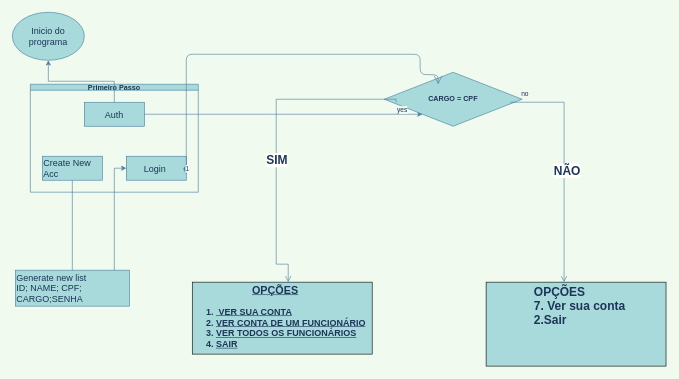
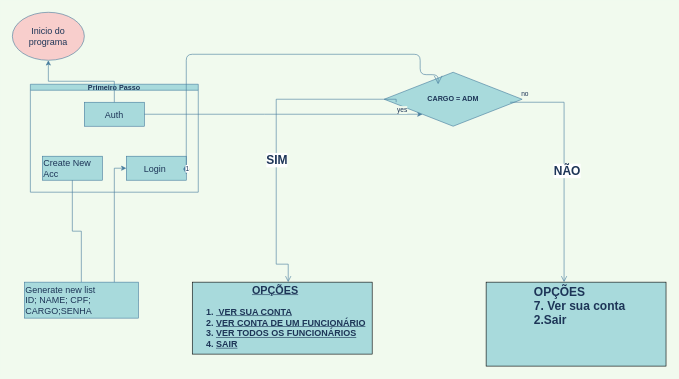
  <mxCell id="0" />
  <mxCell id="1" parent="0" />
- <mxCell id="2" value="&lt;font style=&quot;font-size: 15px;&quot;&gt;Inicio do programa&lt;/font&gt;" style="ellipse;whiteSpace=wrap;html=1;align=center;newEdgeStyle={&quot;edgeStyle&quot;:&quot;entityRelationEdgeStyle&quot;,&quot;startArrow&quot;:&quot;none&quot;,&quot;endArrow&quot;:&quot;none&quot;,&quot;segment&quot;:10,&quot;curved&quot;:1};treeFolding=1;treeMoving=1;fillColor=#A8DADC;strokeColor=#457B9D;fontColor=#1D3557;" vertex="1" parent="1"><mxGeometry x="20" width="120" height="80" as="geometry" y="20" /></mxCell>
+ <mxCell id="2" value="&lt;font style=&quot;font-size: 15px;&quot;&gt;Inicio do programa&lt;/font&gt;" style="ellipse;whiteSpace=wrap;html=1;align=center;newEdgeStyle={&quot;edgeStyle&quot;:&quot;entityRelationEdgeStyle&quot;,&quot;startArrow&quot;:&quot;none&quot;,&quot;endArrow&quot;:&quot;none&quot;,&quot;segment&quot;:10,&quot;curved&quot;:1};treeFolding=1;treeMoving=1;fillColor=#f8cecc;strokeColor=#457B9D;fontColor=#1D3557;" vertex="1" parent="1"><mxGeometry x="20" width="120" height="80" as="geometry" y="20" /></mxCell>
  <mxCell id="3" value="Primeiro Passo" style="swimlane;startSize=10;horizontal=1;childLayout=treeLayout;horizontalTree=0;resizable=0;containerType=tree;fillColor=#A8DADC;strokeColor=#457B9D;fontColor=#1D3557;" vertex="1" parent="1"><mxGeometry x="50" y="140" width="280" height="180" as="geometry" /></mxCell>
  <mxCell id="4" value="&lt;font style=&quot;font-size: 15px;&quot;&gt;Auth&lt;/font&gt;" style="whiteSpace=wrap;html=1;fillColor=#A8DADC;strokeColor=#457B9D;fontColor=#1D3557;" vertex="1" parent="3"><mxGeometry x="90" y="30" width="100" height="40" as="geometry" /></mxCell>
  <mxCell id="5" value="&lt;font style=&quot;font-size: 15px;&quot;&gt;Create New Acc&lt;/font&gt;" style="whiteSpace=wrap;html=1;fillColor=#A8DADC;strokeColor=#457B9D;fontColor=#1D3557;align=left;" vertex="1" parent="3"><mxGeometry x="20" y="120" width="100" height="40" as="geometry" /></mxCell>
  <mxCell id="6" value="" style="edgeStyle=elbowEdgeStyle;elbow=vertical;html=1;rounded=0;labelBackgroundColor=#F1FAEE;strokeColor=#457B9D;fontColor=#1D3557;" edge="1" parent="3" source="4" target="2"><mxGeometry relative="1" as="geometry" /></mxCell>
  <mxCell id="7" value="&lt;font style=&quot;font-size: 15px;&quot;&gt;Login&amp;nbsp;&lt;/font&gt;" style="whiteSpace=wrap;html=1;fillColor=#A8DADC;strokeColor=#457B9D;fontColor=#1D3557;" vertex="1" parent="3"><mxGeometry x="160" y="120" width="100" height="40" as="geometry" /></mxCell>
  <mxCell id="8" value="" style="edgeStyle=elbowEdgeStyle;elbow=vertical;html=1;rounded=0;labelBackgroundColor=#F1FAEE;strokeColor=#457B9D;fontColor=#1D3557;" edge="1" parent="3" source="4" target="12"><mxGeometry relative="1" as="geometry" /></mxCell>
  <mxCell id="9" style="edgeStyle=orthogonalEdgeStyle;rounded=0;orthogonalLoop=1;jettySize=auto;html=1;exitX=1;exitY=0.5;exitDx=0;exitDy=0;labelBackgroundColor=#F1FAEE;strokeColor=#457B9D;fontColor=#1D3557;" edge="1" parent="1" source="10" target="7"><mxGeometry relative="1" as="geometry"><Array as="points"><mxPoint x="190" y="280" /></Array></mxGeometry></mxCell>
- <mxCell id="10" value="&lt;font style=&quot;font-size: 15px;&quot;&gt;Generate new list&lt;br&gt;ID; NAME; CPF; CARGO;SENHA&lt;/font&gt;" style="whiteSpace=wrap;html=1;align=left;verticalAlign=middle;treeFolding=1;treeMoving=1;newEdgeStyle={&quot;edgeStyle&quot;:&quot;elbowEdgeStyle&quot;,&quot;startArrow&quot;:&quot;none&quot;,&quot;endArrow&quot;:&quot;none&quot;};fillColor=#A8DADC;strokeColor=#457B9D;fontColor=#1D3557;" vertex="1" parent="1"><mxGeometry x="25" y="450" width="190" height="60" as="geometry" /></mxCell>
+ <mxCell id="10" value="&lt;font style=&quot;font-size: 15px;&quot;&gt;Generate new list&lt;br&gt;ID; NAME; CPF; CARGO;SENHA&lt;/font&gt;" style="whiteSpace=wrap;html=1;align=left;verticalAlign=middle;treeFolding=1;treeMoving=1;newEdgeStyle={&quot;edgeStyle&quot;:&quot;elbowEdgeStyle&quot;,&quot;startArrow&quot;:&quot;none&quot;,&quot;endArrow&quot;:&quot;none&quot;};fillColor=#A8DADC;strokeColor=#457B9D;fontColor=#1D3557;" vertex="1" parent="1"><mxGeometry x="40" y="470" width="190" height="60" as="geometry" /></mxCell>
  <mxCell id="11" value="" style="edgeStyle=elbowEdgeStyle;elbow=vertical;startArrow=none;endArrow=none;rounded=0;exitX=0.5;exitY=1;exitDx=0;exitDy=0;labelBackgroundColor=#F1FAEE;strokeColor=#457B9D;fontColor=#1D3557;" edge="1" target="10" parent="1" source="5"><mxGeometry relative="1" as="geometry"><mxPoint x="70" y="400" as="sourcePoint" /></mxGeometry></mxCell>
- <mxCell id="12" value="&lt;div style=&quot;text-align: justify;&quot;&gt;&lt;b style=&quot;background-color: initial;&quot;&gt;CARGO = CPF&lt;/b&gt;&lt;br&gt;&lt;/div&gt;" style="rhombus;whiteSpace=wrap;html=1;fillColor=#A8DADC;strokeColor=#457B9D;fontColor=#1D3557;align=center;" vertex="1" parent="1"><mxGeometry x="640" y="120" width="230" height="90" as="geometry" /></mxCell>
+ <mxCell id="12" value="&lt;div style=&quot;text-align: justify;&quot;&gt;&lt;b style=&quot;background-color: initial;&quot;&gt;CARGO = ADM&lt;/b&gt;&lt;br&gt;&lt;/div&gt;" style="rhombus;whiteSpace=wrap;html=1;fillColor=#A8DADC;strokeColor=#457B9D;fontColor=#1D3557;align=center;" vertex="1" parent="1"><mxGeometry x="640" y="120" width="230" height="90" as="geometry" /></mxCell>
  <mxCell id="13" value="no" style="edgeStyle=orthogonalEdgeStyle;html=1;align=left;verticalAlign=bottom;endArrow=open;endSize=8;strokeColor=#457B9D;rounded=0;labelBackgroundColor=#F1FAEE;fontColor=#1D3557;" edge="1" parent="1" target="19"><mxGeometry x="-0.911" y="5" relative="1" as="geometry"><mxPoint x="1010" y="450" as="targetPoint" /><mxPoint x="850" y="170" as="sourcePoint" /><Array as="points"><mxPoint x="940" y="170" /></Array><mxPoint as="offset" /></mxGeometry></mxCell>
  <mxCell id="14" value="NÃO&lt;span&gt;&lt;br&gt;&lt;/span&gt;" style="edgeLabel;html=1;align=center;verticalAlign=middle;resizable=0;points=[];fontSize=20;fontColor=#1D3557;fontStyle=1" vertex="1" connectable="0" parent="13"><mxGeometry x="0.041" y="4" relative="1" as="geometry"><mxPoint as="offset" /></mxGeometry></mxCell>
  <mxCell id="15" value="yes" style="edgeStyle=orthogonalEdgeStyle;html=1;align=left;verticalAlign=top;endArrow=open;endSize=8;strokeColor=#457B9D;rounded=0;labelBackgroundColor=#F1FAEE;fontColor=#1D3557;" edge="1" parent="1"><mxGeometry x="-1" relative="1" as="geometry"><mxPoint x="480" y="470" as="targetPoint" /><mxPoint x="660" y="170" as="sourcePoint" /><Array as="points"><mxPoint x="460" y="165" /><mxPoint x="460" y="440" /><mxPoint x="480" y="440" /></Array></mxGeometry></mxCell>
  <mxCell id="16" value="SIM" style="edgeLabel;html=1;align=center;verticalAlign=middle;resizable=0;points=[];fontSize=20;fontColor=#1D3557;fontStyle=1" vertex="1" connectable="0" parent="15"><mxGeometry x="0.151" relative="1" as="geometry"><mxPoint as="offset" /></mxGeometry></mxCell>
  <mxCell id="17" value="1" style="endArrow=open;html=1;endSize=12;startArrow=diamondThin;startSize=14;startFill=1;edgeStyle=orthogonalEdgeStyle;align=left;verticalAlign=bottom;rounded=1;sketch=0;fontColor=#1D3557;strokeColor=#457B9D;fillColor=#A8DADC;curved=0;" edge="1" parent="1"><mxGeometry x="-1" y="3" relative="1" as="geometry"><mxPoint x="310" y="290" as="sourcePoint" /><mxPoint x="730" y="140" as="targetPoint" /><Array as="points"><mxPoint x="310" y="90" /><mxPoint x="700" y="90" /><mxPoint x="700" y="124" /></Array></mxGeometry></mxCell>
  <mxCell id="18" value="&lt;h4 style=&quot;margin: 4px 0px 0px; text-decoration: underline;&quot;&gt;&lt;div style=&quot;&quot;&gt;&lt;span style=&quot;font-size: 15px; white-space: pre;&quot;&gt;&#09;&lt;/span&gt;&lt;span style=&quot;font-size: 15px; white-space: pre;&quot;&gt;&#09;&lt;span style=&quot;white-space: pre;&quot;&gt;&#09;&lt;/span&gt;&lt;/span&gt;&lt;font style=&quot;font-size: 18px;&quot;&gt;OPÇÕES&lt;/font&gt;&lt;/div&gt;&lt;ol style=&quot;font-size: 15px;&quot;&gt;&lt;li&gt;&lt;span style=&quot;&quot;&gt;&amp;nbsp;VER SUA CONTA&lt;/span&gt;&lt;/li&gt;&lt;li&gt;VER CONTA DE UM FUNCIONÁRIO&lt;/li&gt;&lt;li&gt;&lt;span style=&quot;&quot;&gt;VER TODOS OS FUNCIONÁRIOS&lt;/span&gt;&lt;/li&gt;&lt;li&gt;&lt;span style=&quot;&quot;&gt;SAIR&lt;/span&gt;&lt;/li&gt;&lt;/ol&gt;&lt;/h4&gt;" style="verticalAlign=top;align=left;overflow=fill;fontSize=12;fontFamily=Helvetica;html=1;rounded=0;sketch=0;fontColor=#1D3557;strokeColor=default;fillColor=#A8DADC;" vertex="1" parent="1"><mxGeometry x="320" y="470" width="300" height="120" as="geometry" /></mxCell>
  <mxCell id="19" value="&lt;p style=&quot;margin:0px;margin-top:4px;text-align:center;text-decoration:underline;&quot;&gt;&lt;/p&gt;&lt;blockquote style=&quot;margin: 0 0 0 40px; border: none; padding: 0px;&quot;&gt;&lt;blockquote style=&quot;margin: 0 0 0 40px; border: none; padding: 0px;&quot;&gt;&lt;div style=&quot;text-align: justify; font-size: 20px;&quot;&gt;&lt;b&gt;OPÇÕES&lt;/b&gt;&lt;/div&gt;&lt;div style=&quot;font-size: 20px;&quot;&gt;&lt;b&gt;7. Ver sua conta&lt;/b&gt;&lt;/div&gt;&lt;div style=&quot;font-size: 20px;&quot;&gt;&lt;b&gt;2.Sair&lt;/b&gt;&lt;/div&gt;&lt;/blockquote&gt;&lt;/blockquote&gt;&lt;p&gt;&lt;/p&gt;" style="verticalAlign=top;align=left;overflow=fill;fontSize=12;fontFamily=Helvetica;html=1;rounded=0;sketch=0;fontColor=#1D3557;strokeColor=default;fillColor=#A8DADC;" vertex="1" parent="1"><mxGeometry x="810" y="470" width="300" height="140" as="geometry" /></mxCell>
